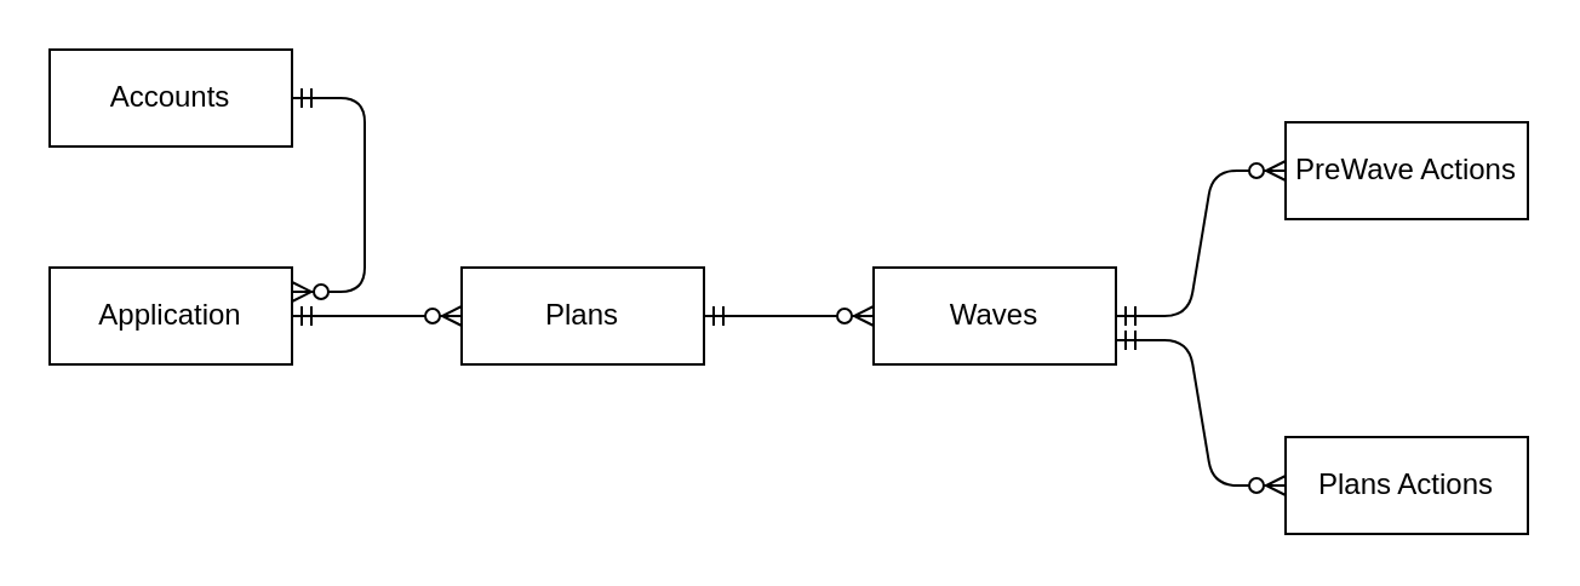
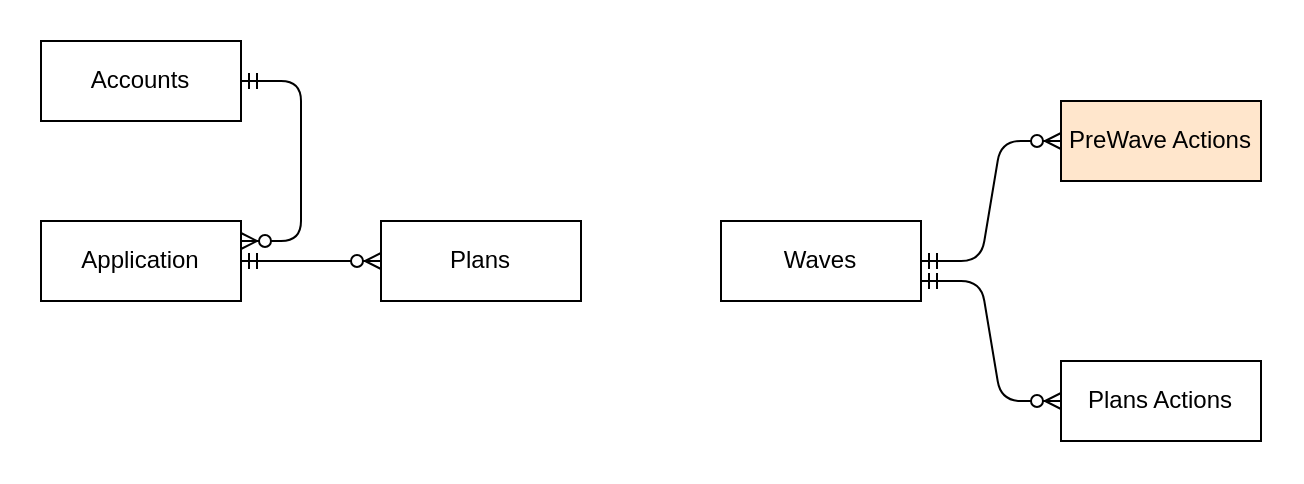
  <mxCell id="0" />
  <mxCell id="1" parent="0" />
  <mxCell id="2" value="Application" style="whiteSpace=wrap;html=1;align=center;" parent="1" vertex="1"><mxGeometry x="20" y="110" width="100" height="40" as="geometry" /></mxCell>
  <mxCell id="3" value="" style="edgeStyle=entityRelationEdgeStyle;fontSize=12;html=1;endArrow=ERzeroToMany;startArrow=ERmandOne;exitX=1;exitY=0.5;exitDx=0;exitDy=0;" parent="1" source="2" target="4" edge="1"><mxGeometry width="100" height="100" relative="1" as="geometry"><mxPoint x="290" y="370" as="sourcePoint" /><mxPoint x="240" y="130" as="targetPoint" /></mxGeometry></mxCell>
  <mxCell id="4" value="Plans" style="whiteSpace=wrap;html=1;align=center;" parent="1" vertex="1"><mxGeometry x="190" y="110" width="100" height="40" as="geometry" /></mxCell>
- <mxCell id="5" value="" style="edgeStyle=entityRelationEdgeStyle;fontSize=12;html=1;endArrow=ERzeroToMany;startArrow=ERmandOne;" parent="1" source="4" target="6" edge="1"><mxGeometry width="100" height="100" relative="1" as="geometry"><mxPoint x="350" y="140" as="sourcePoint" /><mxPoint x="370" y="130" as="targetPoint" /></mxGeometry></mxCell>
  <mxCell id="6" value="Waves" style="whiteSpace=wrap;html=1;align=center;" parent="1" vertex="1"><mxGeometry x="360" y="110" width="100" height="40" as="geometry" /></mxCell>
- <mxCell id="7" value="PreWave Actions" style="whiteSpace=wrap;html=1;align=center;" parent="1" vertex="1"><mxGeometry x="530" y="50" width="100" height="40" as="geometry" /></mxCell>
+ <mxCell id="7" value="PreWave Actions" style="whiteSpace=wrap;html=1;align=center;fillColor=#ffe6cc;" parent="1" vertex="1"><mxGeometry x="530" y="50" width="100" height="40" as="geometry" /></mxCell>
  <mxCell id="8" value="Plans Actions" style="whiteSpace=wrap;html=1;align=center;" parent="1" vertex="1"><mxGeometry x="530" y="180" width="100" height="40" as="geometry" /></mxCell>
  <mxCell id="9" value="" style="edgeStyle=entityRelationEdgeStyle;fontSize=12;html=1;endArrow=ERzeroToMany;startArrow=ERmandOne;exitX=1;exitY=0.5;exitDx=0;exitDy=0;entryX=0;entryY=0.5;entryDx=0;entryDy=0;" parent="1" source="6" target="7" edge="1"><mxGeometry width="100" height="100" relative="1" as="geometry"><mxPoint x="680" y="129.5" as="sourcePoint" /><mxPoint x="750" y="129.5" as="targetPoint" /></mxGeometry></mxCell>
  <mxCell id="10" value="" style="edgeStyle=entityRelationEdgeStyle;fontSize=12;html=1;endArrow=ERzeroToMany;startArrow=ERmandOne;exitX=1;exitY=0.75;exitDx=0;exitDy=0;entryX=0;entryY=0.5;entryDx=0;entryDy=0;" parent="1" source="6" target="8" edge="1"><mxGeometry width="100" height="100" relative="1" as="geometry"><mxPoint x="490" y="340" as="sourcePoint" /><mxPoint x="560" y="290" as="targetPoint" /></mxGeometry></mxCell>
  <mxCell id="11" value="Accounts" style="whiteSpace=wrap;html=1;align=center;" vertex="1" parent="1"><mxGeometry x="20" y="20" width="100" height="40" as="geometry" /></mxCell>
  <mxCell id="12" value="" style="edgeStyle=entityRelationEdgeStyle;fontSize=12;html=1;endArrow=ERzeroToMany;startArrow=ERmandOne;entryX=1;entryY=0.25;entryDx=0;entryDy=0;" edge="1" parent="1" source="11" target="2"><mxGeometry width="100" height="100" relative="1" as="geometry"><mxPoint x="290" y="280" as="sourcePoint" /><mxPoint x="390" y="180" as="targetPoint" /></mxGeometry></mxCell>
